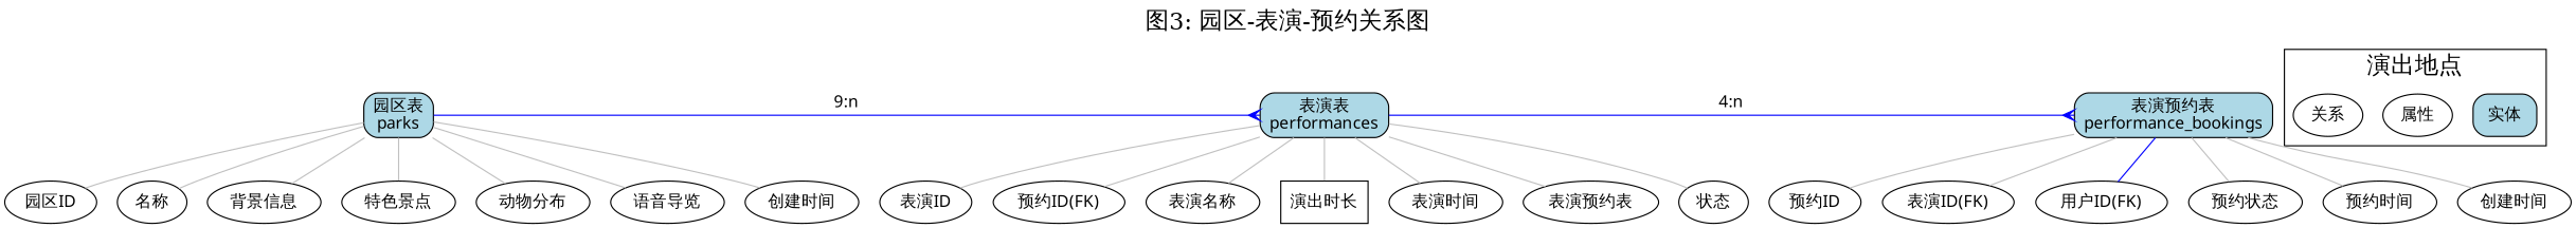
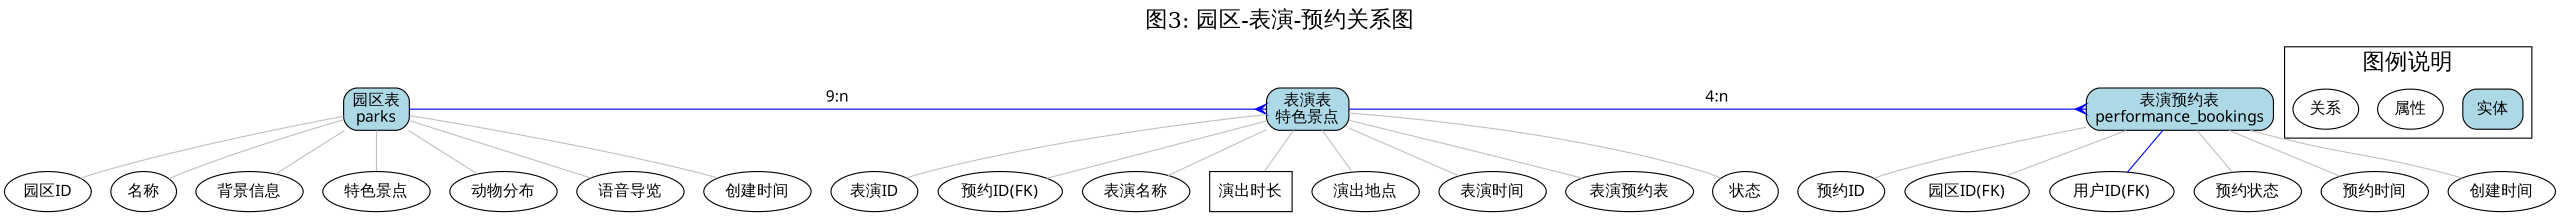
  digraph {
    fontsize=20
    label="图3: 园区-表演-预约关系图"
    labelloc=t
    rankdir=TB
    splines=spline
    node [fillcolor=white fontname="Microsoft YaHei" shape=ellipse style=filled]
    edge [color=gray dir=none fontname="Microsoft YaHei"]
    n1 [label="园区ID"]
    n2 [label="名称"]
    n3 [label="背景信息"]
    n4 [label="特色景点"]
    n5 [label="动物分布"]
    n6 [label="语音导览"]
    n7 [label="创建时间"]
    n8 [label="表演ID"]
    n9 [label="预约ID(FK)"]
    n10 [label="表演名称"]
    n11 [label="演出时长" shape=box]
+   n12 [label="演出地点"]
    n13 [label="表演时间"]
    n14 [label="表演预约表"]
    n15 [label="状态"]
    n16 [label="预约ID"]
-   n17 [label="表演ID(FK)"]
+   n17 [label="园区ID(FK)"]
    n18 [label="用户ID(FK)"]
    n19 [label="预约状态"]
    n20 [label="预约时间"]
    n21 [label="创建时间"]
    n22 [fillcolor=lightblue label="实体" shape=box style="rounded,filled"]
    n23 [label="属性"]
    n24 [label="关系"]
    n25 [fillcolor=lightblue label="园区表\nparks" shape=box style="rounded,filled"]
-   n26 [fillcolor=lightblue label="表演表\nperformances" shape=box style="rounded,filled"]
+   n26 [fillcolor=lightblue label="表演表\n特色景点" shape=box style="rounded,filled"]
    n27 [fillcolor=lightblue label="表演预约表\nperformance_bookings" shape=box style="rounded,filled"]
    subgraph sub_1 {
      n1
      n2
      n3
      n4
      n5
      n6
      n7
    }
    subgraph sub_2 {
      n8
      n9
      n10
      n11
+     n12
      n13
      n14
      n15
    }
    subgraph sub_3 {
      n16
      n17
      n18
      n19
      n20
      n21
    }
    subgraph cluster_4 {
-     label="演出地点"
+     label="图例说明"
      n22
      n23
      n24
    }
    n25 -> n1
    n25 -> n2
    n25 -> n3
    n25 -> n4
    n25 -> n5
    n25 -> n6
    n25 -> n7
    n25 -> n26 [arrowhead=crow arrowtail=none color=blue constraint=false dir=both label="9:n"]
    n26 -> n8
    n26 -> n9
    n26 -> n10
    n26 -> n11
+   n26 -> n12
    n26 -> n13
    n26 -> n14
    n26 -> n15
    n26 -> n27 [arrowhead=crow arrowtail=none color=blue constraint=false dir=both label="4:n"]
    n27 -> n16
    n27 -> n17
    n27 -> n18 [color=blue]
    n27 -> n19
    n27 -> n20
    n27 -> n21
  }
